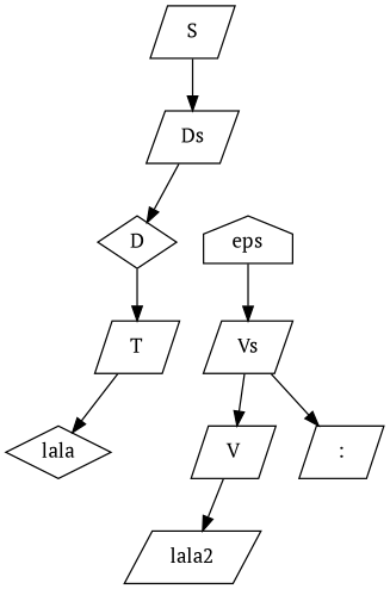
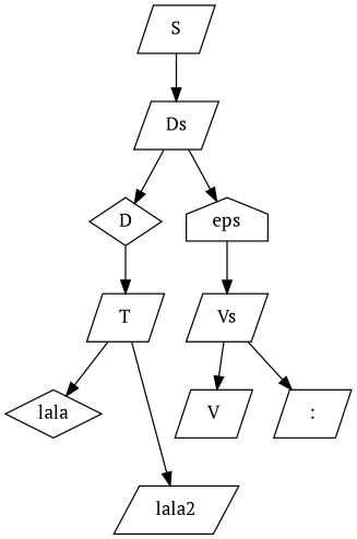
  digraph {
    fontname="PT Serif"
    node [fontname="PT Serif" shape=parallelogram]
    edge [fontname="PT Serif"]
    n1 [label=S]
    n2 [label=Ds]
    n3 [label=D shape=diamond]
    n4 [label=eps shape=house]
    n5 [label=T]
    n6 [label=Vs]
    n7 [label=V]
    n8 [label=":"]
    n9 [label=lala shape=diamond]
    n10 [label=lala2]
    n1 -> n2
    n2 -> n3
+   n2 -> n4
    n3 -> n5
    n4 -> n6
    n5 -> n9
    n6 -> n7
    n6 -> n8
-   n7 -> n10
+   n5 -> n10
  }
